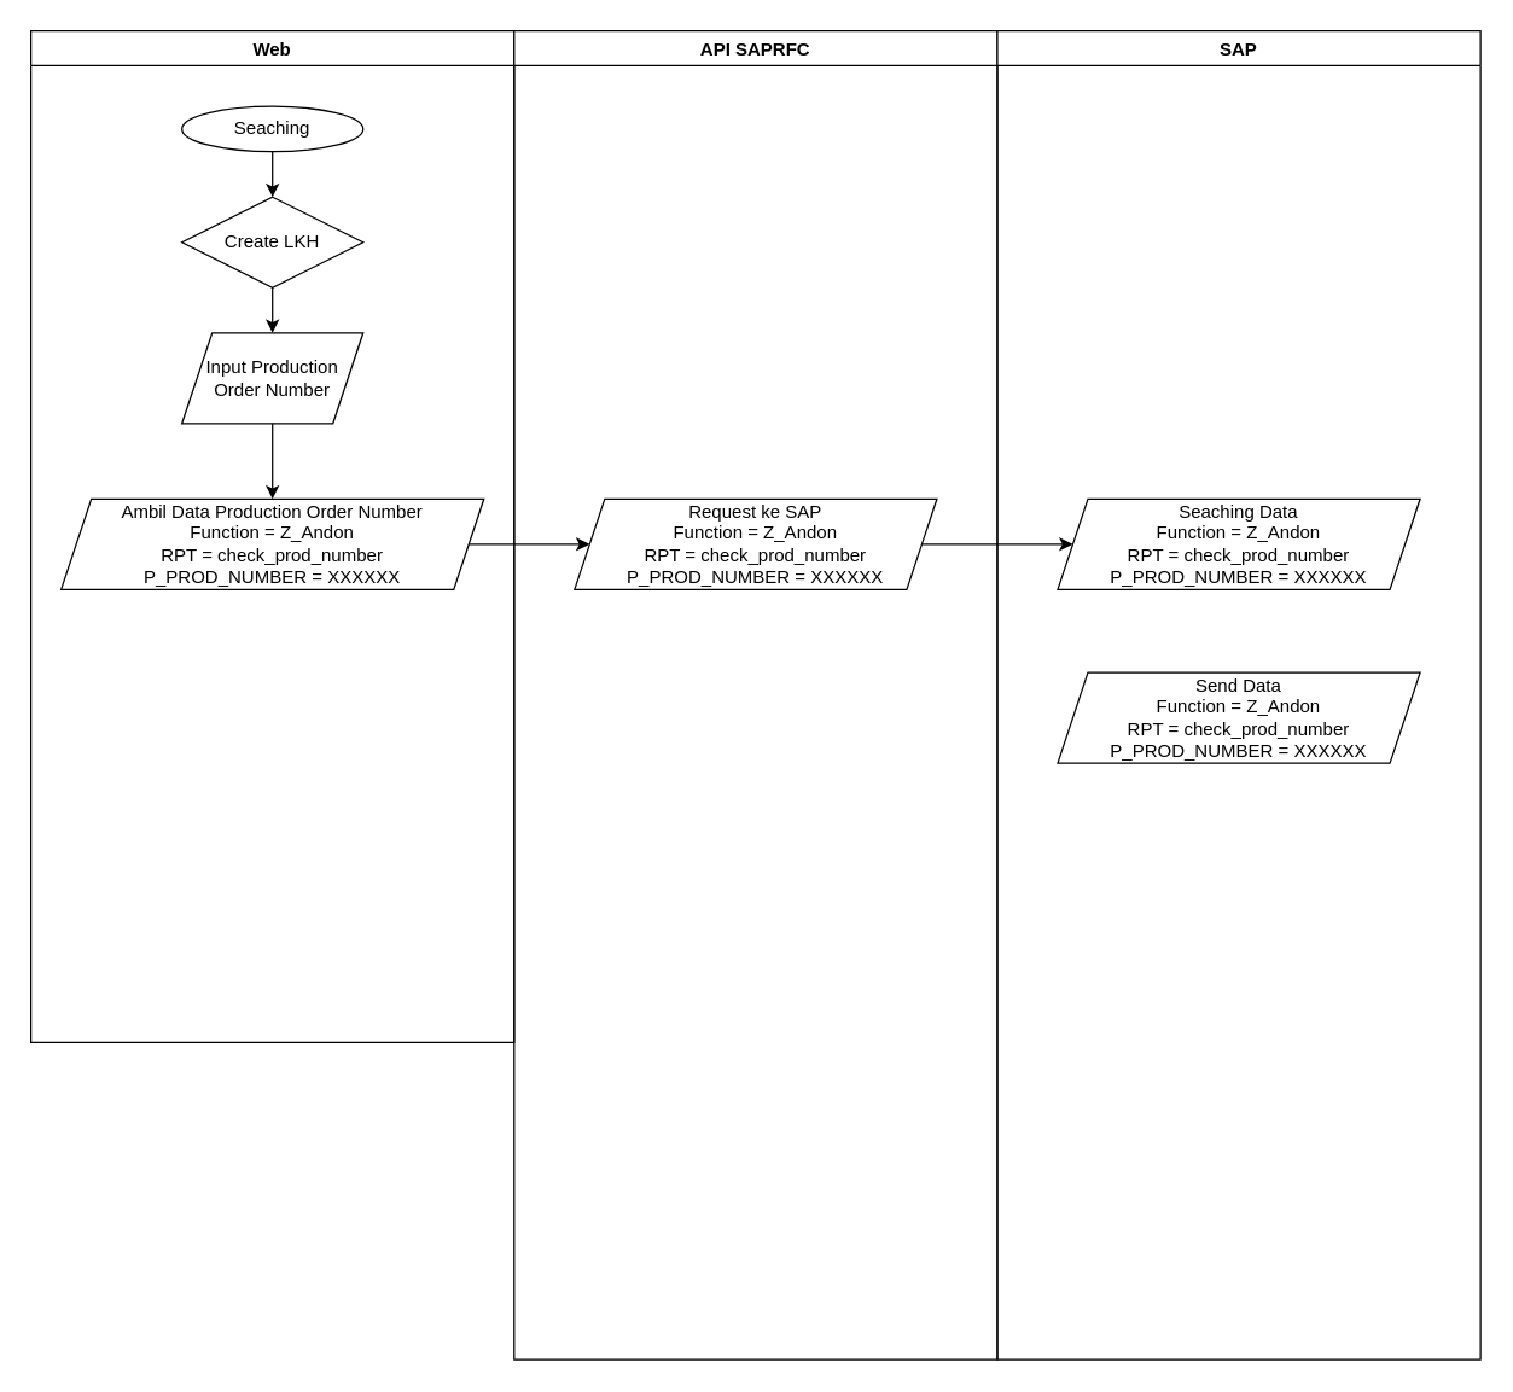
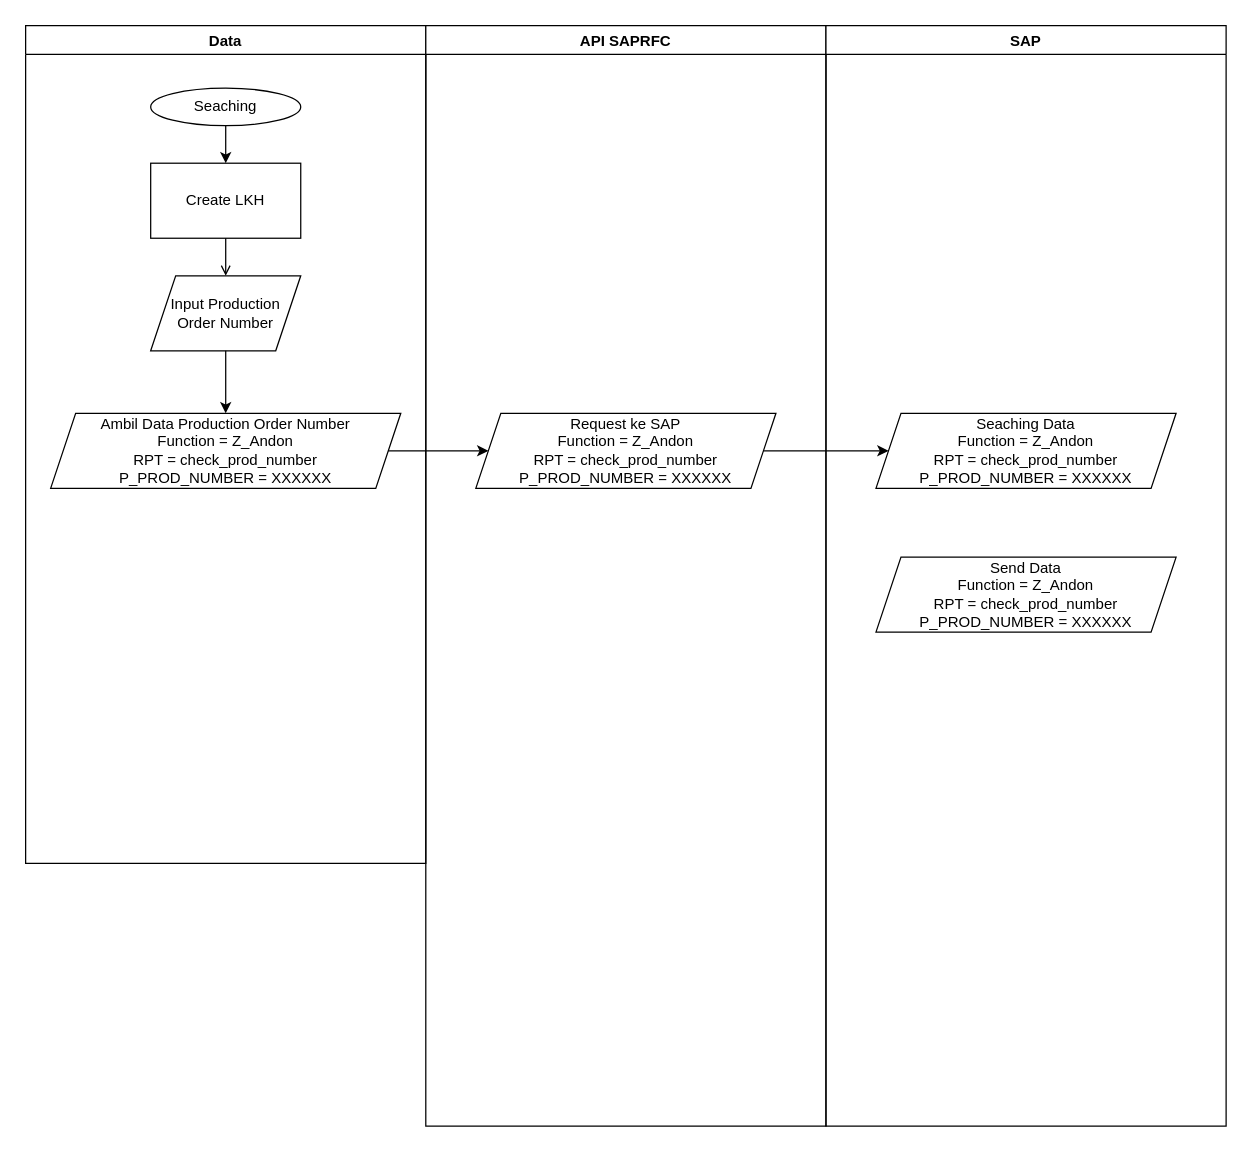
  <mxCell id="0" />
  <mxCell id="1" parent="0" />
- <mxCell id="2" value="Web" style="swimlane;" vertex="1" parent="1"><mxGeometry x="20" y="20" width="320" height="670" as="geometry" /></mxCell>
+ <mxCell id="2" value="Data" style="swimlane;" vertex="1" parent="1"><mxGeometry x="20" y="20" width="320" height="670" as="geometry" /></mxCell>
  <mxCell id="3" value="Seaching" style="ellipse;whiteSpace=wrap;html=1;" vertex="1" parent="2"><mxGeometry x="100" y="50" width="120" height="30" as="geometry" /></mxCell>
- <mxCell id="4" value="Create LKH" style="rhombus;whiteSpace=wrap;html=1;" vertex="1" parent="2"><mxGeometry x="100" y="110" width="120" height="60" as="geometry" /></mxCell>
+ <mxCell id="4" value="Create LKH" style="whiteSpace=wrap;html=1;" vertex="1" parent="2"><mxGeometry x="100" y="110" width="120" height="60" as="geometry" /></mxCell>
  <mxCell id="5" value="" style="edgeStyle=orthogonalEdgeStyle;rounded=0;orthogonalLoop=1;jettySize=auto;html=1;" edge="1" parent="2" source="3" target="4"><mxGeometry relative="1" as="geometry" /></mxCell>
  <mxCell id="6" value="Input Production Order Number" style="shape=parallelogram;perimeter=parallelogramPerimeter;whiteSpace=wrap;html=1;fixedSize=1;" vertex="1" parent="2"><mxGeometry x="100" y="200" width="120" height="60" as="geometry" /></mxCell>
- <mxCell id="7" value="" style="edgeStyle=orthogonalEdgeStyle;rounded=0;orthogonalLoop=1;jettySize=auto;html=1;" edge="1" parent="2" source="4" target="6"><mxGeometry relative="1" as="geometry" /></mxCell>
+ <mxCell id="7" value="" style="edgeStyle=orthogonalEdgeStyle;rounded=0;orthogonalLoop=1;jettySize=auto;html=1;endArrow=open;" edge="1" parent="2" source="4" target="6"><mxGeometry relative="1" as="geometry" /></mxCell>
  <mxCell id="8" value="Ambil Data Production Order Number&lt;br&gt;Function = Z_Andon&lt;br&gt;RPT = check_prod_number&lt;br&gt;P_PROD_NUMBER = XXXXXX" style="shape=parallelogram;perimeter=parallelogramPerimeter;whiteSpace=wrap;html=1;fixedSize=1;" vertex="1" parent="2"><mxGeometry x="20" y="310" width="280" height="60" as="geometry" /></mxCell>
  <mxCell id="9" value="" style="edgeStyle=orthogonalEdgeStyle;rounded=0;orthogonalLoop=1;jettySize=auto;html=1;" edge="1" parent="2" source="6" target="8"><mxGeometry relative="1" as="geometry" /></mxCell>
  <mxCell id="10" value="API SAPRFC" style="swimlane;" vertex="1" parent="1"><mxGeometry x="340" y="20" width="320" height="880" as="geometry" /></mxCell>
  <mxCell id="11" value="Request ke SAP&lt;br&gt;Function = Z_Andon&lt;br&gt;RPT = check_prod_number&lt;br&gt;P_PROD_NUMBER = XXXXXX" style="shape=parallelogram;perimeter=parallelogramPerimeter;whiteSpace=wrap;html=1;fixedSize=1;" vertex="1" parent="10"><mxGeometry x="40" y="310" width="240" height="60" as="geometry" /></mxCell>
  <mxCell id="12" value="SAP" style="swimlane;" vertex="1" parent="1"><mxGeometry x="660" y="20" width="320" height="880" as="geometry" /></mxCell>
  <mxCell id="13" value="Seaching Data&lt;br&gt;&lt;span&gt;Function = Z_Andon&lt;/span&gt;&lt;br&gt;&lt;span&gt;RPT = check_prod_number&lt;/span&gt;&lt;br&gt;&lt;span&gt;P_PROD_NUMBER = XXXXXX&lt;/span&gt;" style="shape=parallelogram;perimeter=parallelogramPerimeter;whiteSpace=wrap;html=1;fixedSize=1;" vertex="1" parent="12"><mxGeometry x="40" y="310" width="240" height="60" as="geometry" /></mxCell>
  <mxCell id="14" value="Send Data&lt;br&gt;&lt;span&gt;Function = Z_Andon&lt;/span&gt;&lt;br&gt;&lt;span&gt;RPT = check_prod_number&lt;/span&gt;&lt;br&gt;&lt;span&gt;P_PROD_NUMBER = XXXXXX&lt;/span&gt;" style="shape=parallelogram;perimeter=parallelogramPerimeter;whiteSpace=wrap;html=1;fixedSize=1;" vertex="1" parent="12"><mxGeometry x="40" y="425" width="240" height="60" as="geometry" /></mxCell>
  <mxCell id="15" value="" style="edgeStyle=orthogonalEdgeStyle;rounded=0;orthogonalLoop=1;jettySize=auto;html=1;" edge="1" parent="1" source="8" target="11"><mxGeometry relative="1" as="geometry" /></mxCell>
  <mxCell id="16" value="" style="edgeStyle=orthogonalEdgeStyle;rounded=0;orthogonalLoop=1;jettySize=auto;html=1;" edge="1" parent="1" source="11" target="13"><mxGeometry relative="1" as="geometry" /></mxCell>
